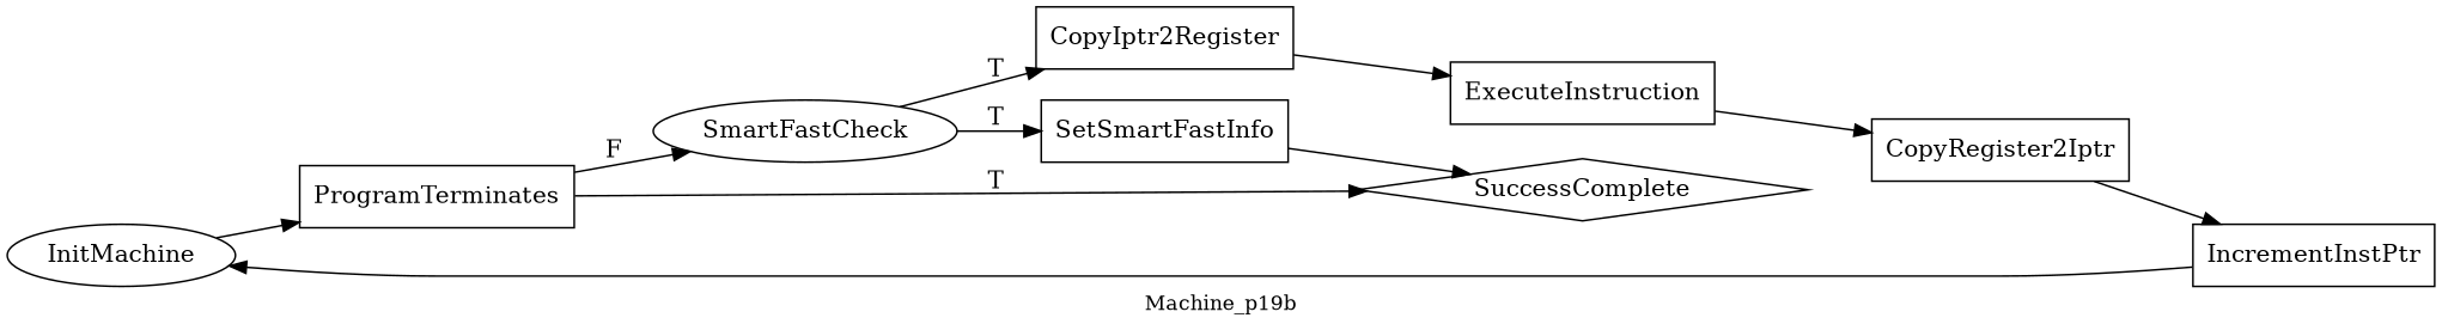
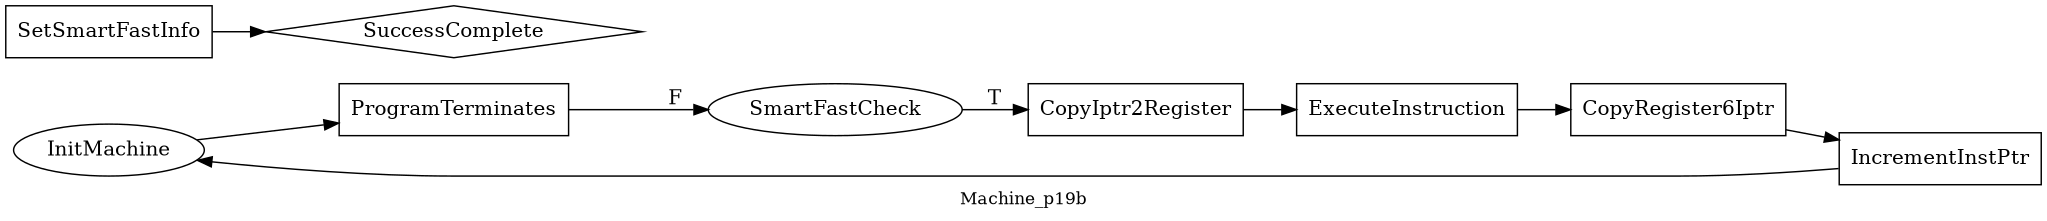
  digraph {
    fontsize=12
    label=Machine_p19b
    rankdir=LR
    node [shape=box]
    InitMachine [shape=ellipse]
    ProgramTerminates
    SuccessComplete [shape=diamond]
    SmartFastCheck [shape=ellipse]
    CopyIptr2Register
    ExecuteInstruction
-   CopyRegister2Iptr
+   CopyRegister2Iptr [label=CopyRegister6Iptr]
    IncrementInstPtr
    SetSmartFastInfo
    InitMachine -> ProgramTerminates
-   ProgramTerminates -> SuccessComplete [label=T]
    ProgramTerminates -> SmartFastCheck [label=F]
    SmartFastCheck -> CopyIptr2Register [label=T]
-   SmartFastCheck -> SetSmartFastInfo [label=T]
    CopyIptr2Register -> ExecuteInstruction
    ExecuteInstruction -> CopyRegister2Iptr
    CopyRegister2Iptr -> IncrementInstPtr
    IncrementInstPtr -> InitMachine
    SetSmartFastInfo -> SuccessComplete
  }
